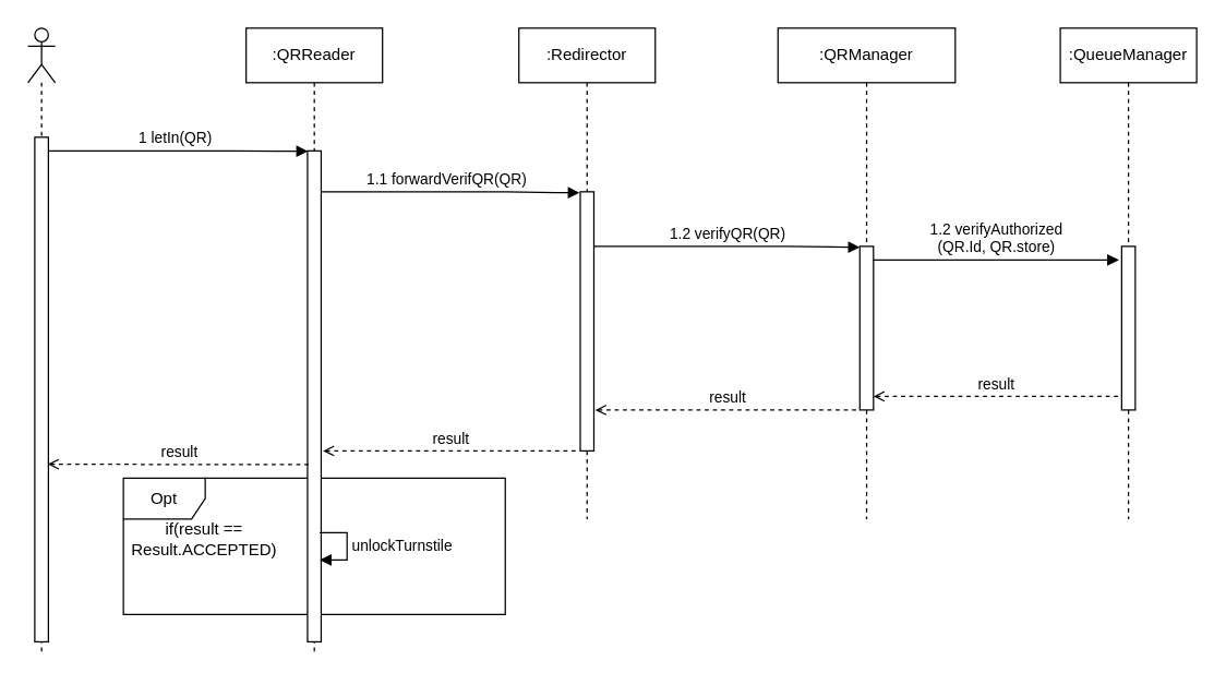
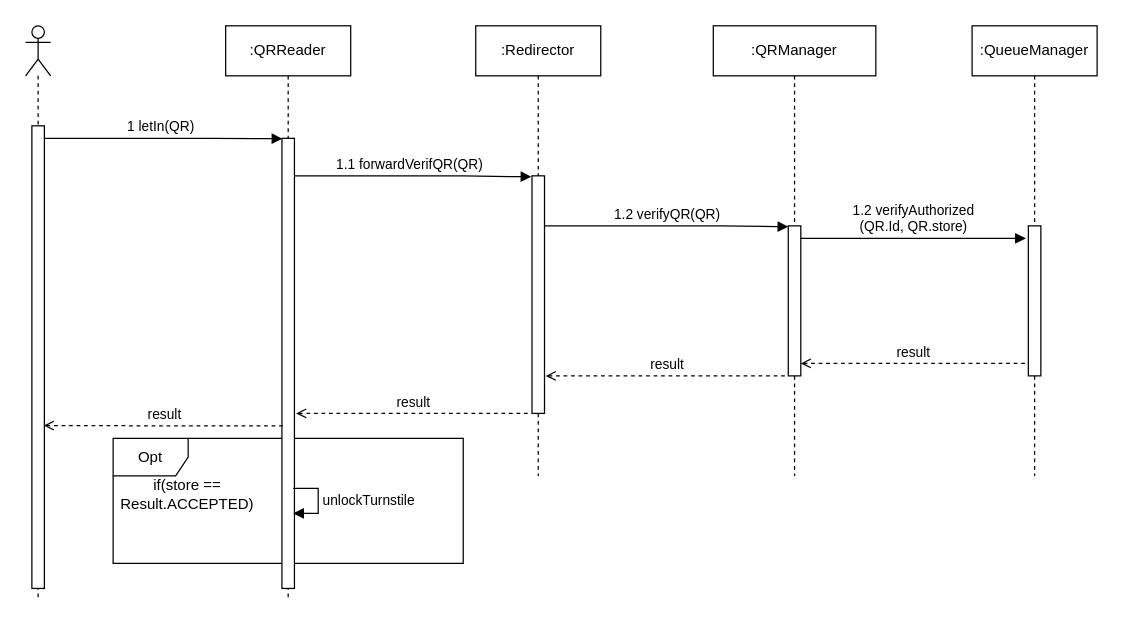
  <mxCell id="0" />
  <mxCell id="1" parent="0" />
  <mxCell id="2" value="Opt" style="shape=umlFrame;whiteSpace=wrap;html=1;" parent="1" vertex="1"><mxGeometry x="90" y="350" width="280" height="100" as="geometry" /></mxCell>
  <mxCell id="3" value="&lt;div&gt;1.1 forwardVerifQR(QR)&lt;/div&gt;" style="html=1;verticalAlign=bottom;endArrow=block;entryX=-0.05;entryY=0.004;entryDx=0;entryDy=0;entryPerimeter=0;" parent="1" target="13" edge="1"><mxGeometry width="80" relative="1" as="geometry"><mxPoint x="230" y="140" as="sourcePoint" /><mxPoint x="430" y="140" as="targetPoint" /><Array as="points"><mxPoint x="360.5" y="140" /></Array></mxGeometry></mxCell>
  <mxCell id="4" value="&lt;div&gt;1 letIn(QR)&lt;/div&gt;" style="html=1;verticalAlign=bottom;endArrow=block;entryX=0.033;entryY=0.001;entryDx=0;entryDy=0;entryPerimeter=0;" parent="1" target="8" edge="1"><mxGeometry width="80" relative="1" as="geometry"><mxPoint x="29.5" y="110" as="sourcePoint" /><mxPoint x="189.5" y="110" as="targetPoint" /><Array as="points"><mxPoint x="160" y="110" /></Array></mxGeometry></mxCell>
  <mxCell id="5" value="" style="shape=umlLifeline;participant=umlActor;perimeter=lifelinePerimeter;whiteSpace=wrap;html=1;container=1;collapsible=0;recursiveResize=0;verticalAlign=top;spacingTop=36;outlineConnect=0;" parent="1" vertex="1"><mxGeometry x="20" y="20" width="20" height="460" as="geometry" /></mxCell>
  <mxCell id="6" value="" style="html=1;points=[];perimeter=orthogonalPerimeter;" parent="5" vertex="1"><mxGeometry x="5" y="80" width="10" height="370" as="geometry" /></mxCell>
  <mxCell id="7" value="&lt;div&gt;:QRReader&lt;/div&gt;" style="shape=umlLifeline;perimeter=lifelinePerimeter;whiteSpace=wrap;html=1;container=1;collapsible=0;recursiveResize=0;outlineConnect=0;" parent="1" vertex="1"><mxGeometry x="180" y="20" width="100" height="460" as="geometry" /></mxCell>
  <mxCell id="8" value="" style="html=1;points=[];perimeter=orthogonalPerimeter;" parent="7" vertex="1"><mxGeometry x="45" y="90" width="10" height="360" as="geometry" /></mxCell>
  <mxCell id="9" value=":Redirector" style="shape=umlLifeline;perimeter=lifelinePerimeter;whiteSpace=wrap;html=1;container=1;collapsible=0;recursiveResize=0;outlineConnect=0;" parent="1" vertex="1"><mxGeometry x="380" y="20" width="100" height="360" as="geometry" /></mxCell>
  <mxCell id="10" value=":QueueManager" style="shape=umlLifeline;perimeter=lifelinePerimeter;whiteSpace=wrap;html=1;container=1;collapsible=0;recursiveResize=0;outlineConnect=0;" parent="1" vertex="1"><mxGeometry x="777" y="20" width="100" height="360" as="geometry" /></mxCell>
  <mxCell id="11" value="" style="html=1;points=[];perimeter=orthogonalPerimeter;" parent="10" vertex="1"><mxGeometry x="45" y="160" width="10" height="120" as="geometry" /></mxCell>
  <mxCell id="12" value=":QRManager" style="shape=umlLifeline;perimeter=lifelinePerimeter;whiteSpace=wrap;html=1;container=1;collapsible=0;recursiveResize=0;outlineConnect=0;" parent="1" vertex="1"><mxGeometry x="570" y="20" width="130" height="360" as="geometry" /></mxCell>
  <mxCell id="13" value="" style="html=1;points=[];perimeter=orthogonalPerimeter;" parent="1" vertex="1"><mxGeometry x="425" y="140" width="10" height="190" as="geometry" /></mxCell>
  <mxCell id="14" value="&lt;div&gt;1.2 verifyQR(QR)&lt;/div&gt;" style="html=1;verticalAlign=bottom;endArrow=block;entryX=0;entryY=0.006;entryDx=0;entryDy=0;entryPerimeter=0;" parent="1" target="17" edge="1"><mxGeometry width="80" relative="1" as="geometry"><mxPoint x="435" y="180" as="sourcePoint" /><mxPoint x="620" y="180" as="targetPoint" /><Array as="points"><mxPoint x="565.5" y="180" /></Array></mxGeometry></mxCell>
  <mxCell id="15" value="result" style="html=1;verticalAlign=bottom;endArrow=none;endFill=0;startArrow=open;startFill=0;exitX=0.95;exitY=1;exitDx=0;exitDy=0;exitPerimeter=0;dashed=1;" parent="1" edge="1"><mxGeometry width="80" relative="1" as="geometry"><mxPoint x="436" y="300" as="sourcePoint" /><mxPoint x="630" y="300" as="targetPoint" /><Array as="points"><mxPoint x="562" y="300" /></Array></mxGeometry></mxCell>
  <mxCell id="16" value="result" style="html=1;verticalAlign=bottom;endArrow=none;endFill=0;startArrow=open;startFill=0;entryX=0.016;entryY=0.412;entryDx=0;entryDy=0;entryPerimeter=0;exitX=0.95;exitY=1;exitDx=0;exitDy=0;exitPerimeter=0;dashed=1;" parent="1" edge="1"><mxGeometry width="80" relative="1" as="geometry"><mxPoint x="236.34" y="330" as="sourcePoint" /><mxPoint x="424" y="330.04" as="targetPoint" /><Array as="points"><mxPoint x="362.34" y="330" /></Array></mxGeometry></mxCell>
  <mxCell id="17" value="" style="html=1;points=[];perimeter=orthogonalPerimeter;" parent="1" vertex="1"><mxGeometry x="630" y="180" width="10" height="120" as="geometry" /></mxCell>
  <mxCell id="18" value="&lt;div&gt;1.2 verifyAuthorized&lt;/div&gt;&lt;div&gt;(QR.Id, QR.store)&lt;/div&gt;" style="html=1;verticalAlign=bottom;endArrow=block;" parent="1" edge="1"><mxGeometry width="80" relative="1" as="geometry"><mxPoint x="640" y="190" as="sourcePoint" /><mxPoint x="820" y="190" as="targetPoint" /><Array as="points"><mxPoint x="710" y="190" /></Array></mxGeometry></mxCell>
  <mxCell id="19" value="result" style="html=1;verticalAlign=bottom;endArrow=none;endFill=0;startArrow=open;startFill=0;exitX=0.95;exitY=1;exitDx=0;exitDy=0;exitPerimeter=0;dashed=1;" parent="1" edge="1"><mxGeometry width="80" relative="1" as="geometry"><mxPoint x="640" y="290" as="sourcePoint" /><mxPoint x="820" y="290" as="targetPoint" /><Array as="points"><mxPoint x="766" y="290" /></Array></mxGeometry></mxCell>
  <mxCell id="20" value="result" style="html=1;verticalAlign=bottom;endArrow=none;endFill=0;startArrow=open;startFill=0;entryX=0.016;entryY=0.412;entryDx=0;entryDy=0;entryPerimeter=0;exitX=0.949;exitY=0.648;exitDx=0;exitDy=0;exitPerimeter=0;dashed=1;" parent="1" edge="1" source="6"><mxGeometry width="80" relative="1" as="geometry"><mxPoint x="40" y="340" as="sourcePoint" /><mxPoint x="227.66" y="340.04" as="targetPoint" /><Array as="points"><mxPoint x="166" y="340" /></Array></mxGeometry></mxCell>
- <mxCell id="21" value="if(result ==&lt;br&gt;Result.ACCEPTED)" style="text;html=1;align=center;verticalAlign=middle;resizable=0;points=[];autosize=1;" parent="1" vertex="1"><mxGeometry x="89" y="380" width="120" height="30" as="geometry" /></mxCell>
+ <mxCell id="21" value="if(store ==&lt;br&gt;Result.ACCEPTED)" style="text;html=1;align=center;verticalAlign=middle;resizable=0;points=[];autosize=1;" parent="1" vertex="1"><mxGeometry x="89" y="380" width="120" height="30" as="geometry" /></mxCell>
  <mxCell id="22" value="unlockTurnstile" style="edgeStyle=orthogonalEdgeStyle;html=1;align=left;spacingLeft=2;endArrow=block;rounded=0;entryX=1;entryY=0;" edge="1" parent="1"><mxGeometry relative="1" as="geometry"><mxPoint x="234" y="390" as="sourcePoint" /><Array as="points"><mxPoint x="254" y="390" /></Array><mxPoint x="234" y="410" as="targetPoint" /></mxGeometry></mxCell>
